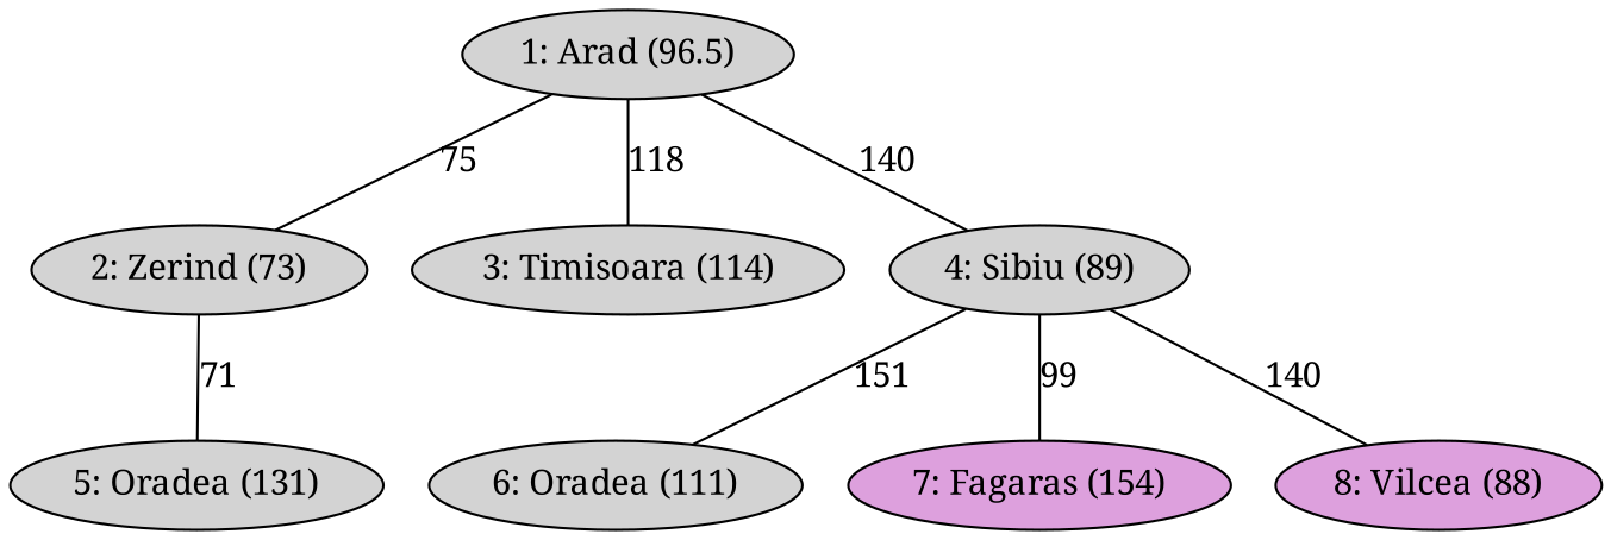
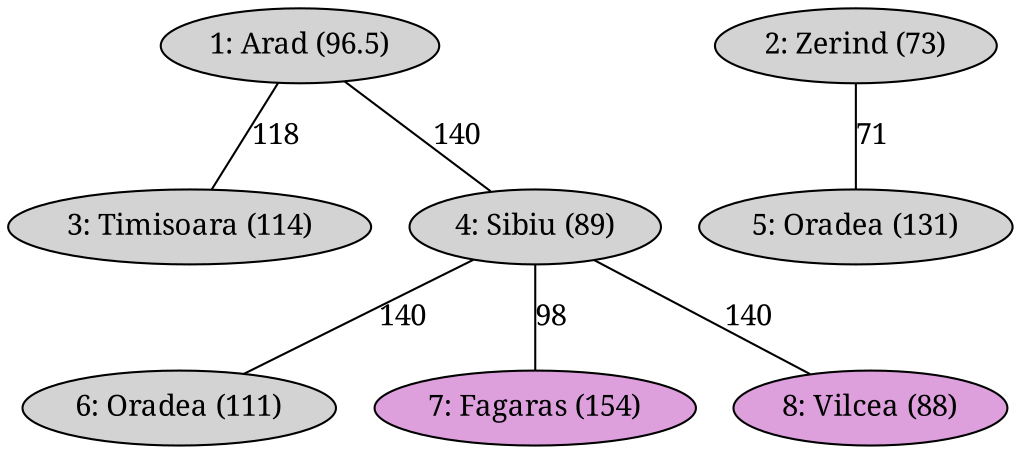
  graph {
    fontname="Noto Serif"
    node [fillcolor=lightgrey fontname="Noto Serif" style=filled]
    edge [fontname="Noto Serif"]
    "1: Arad (96.5)"
    "2: Zerind (73)"
    "3: Timisoara (114)"
    "4: Sibiu (89)"
    n5 [label="5: Oradea (131)"]
    "6: Oradea (111)"
    n7 [fillcolor=plum label="7: Fagaras (154)"]
    "8: Vilcea (88)" [fillcolor=plum]
-   "1: Arad (96.5)" -- "2: Zerind (73)" [label=75]
    "1: Arad (96.5)" -- "3: Timisoara (114)" [label=118]
    "1: Arad (96.5)" -- "4: Sibiu (89)" [label=140]
    "2: Zerind (73)" -- n5 [label=71]
-   "4: Sibiu (89)" -- "6: Oradea (111)" [label=151]
-   "4: Sibiu (89)" -- n7 [label=99]
+   "4: Sibiu (89)" -- "6: Oradea (111)" [label=140]
+   "4: Sibiu (89)" -- n7 [label=98]
    "4: Sibiu (89)" -- "8: Vilcea (88)" [label=140]
  }
